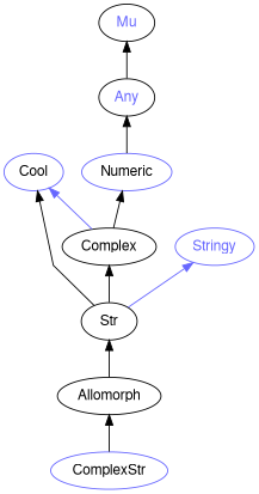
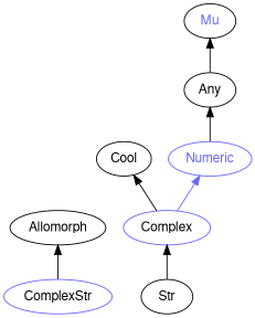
  digraph {
    bgcolor="#FFFFFF"
    rankdir=BT
    splines=polyline
    node [color="#000000" fontcolor="#000000" fontname=FreeSans]
    edge [color="#000000"]
    ComplexStr [color="#6666FF"]
    Allomorph
    Str
-   Complex
-   Cool [color="#6666FF"]
-   Numeric [color="#6666FF"]
+   Complex [color="#6666FF"]
+   Cool
+   Numeric [color="#6666FF" fontcolor="#6666FF"]
    Mu [fontcolor="#6666FF"]
-   Any [fontcolor="#6666FF"]
-   Stringy [color="#6666FF" fontcolor="#6666FF"]
+   Any
    ComplexStr -> Allomorph
-   Allomorph -> Str
    Str -> Complex
-   Str -> Cool
-   Str -> Stringy [color="#6666FF"]
-   Complex -> Cool [color="#6666FF"]
-   Complex -> Numeric
+   Complex -> Cool
+   Complex -> Numeric [color="#6666FF"]
    Numeric -> Any
    Any -> Mu
  }
